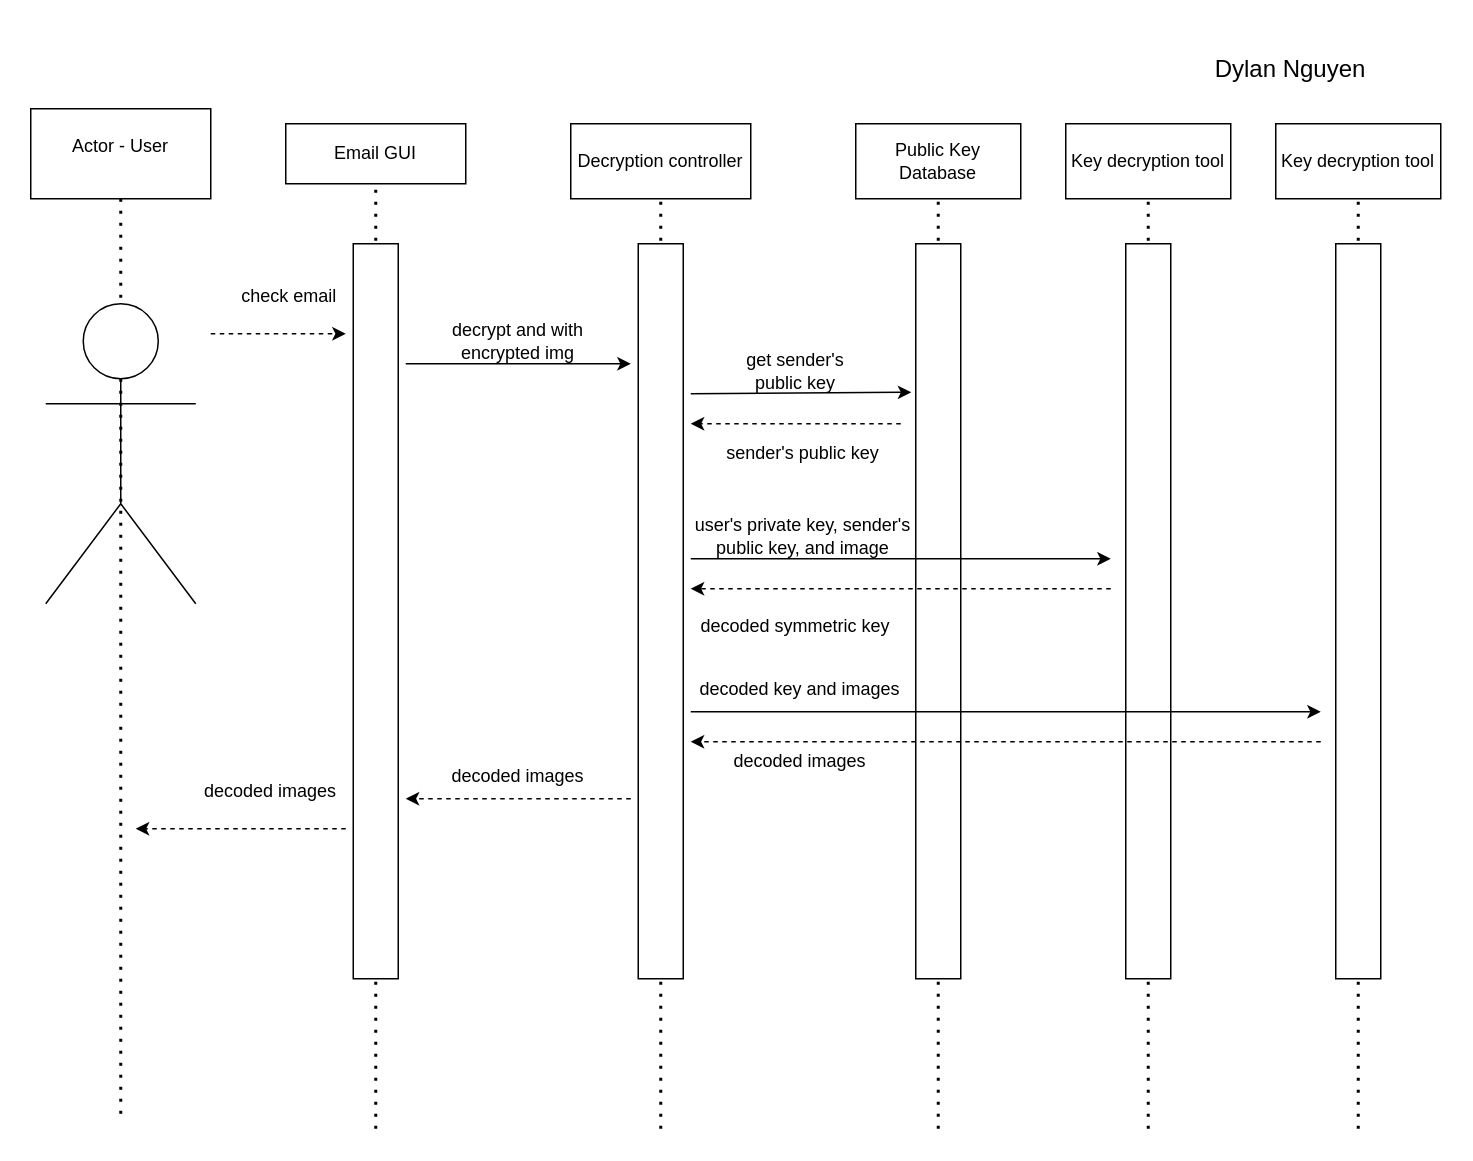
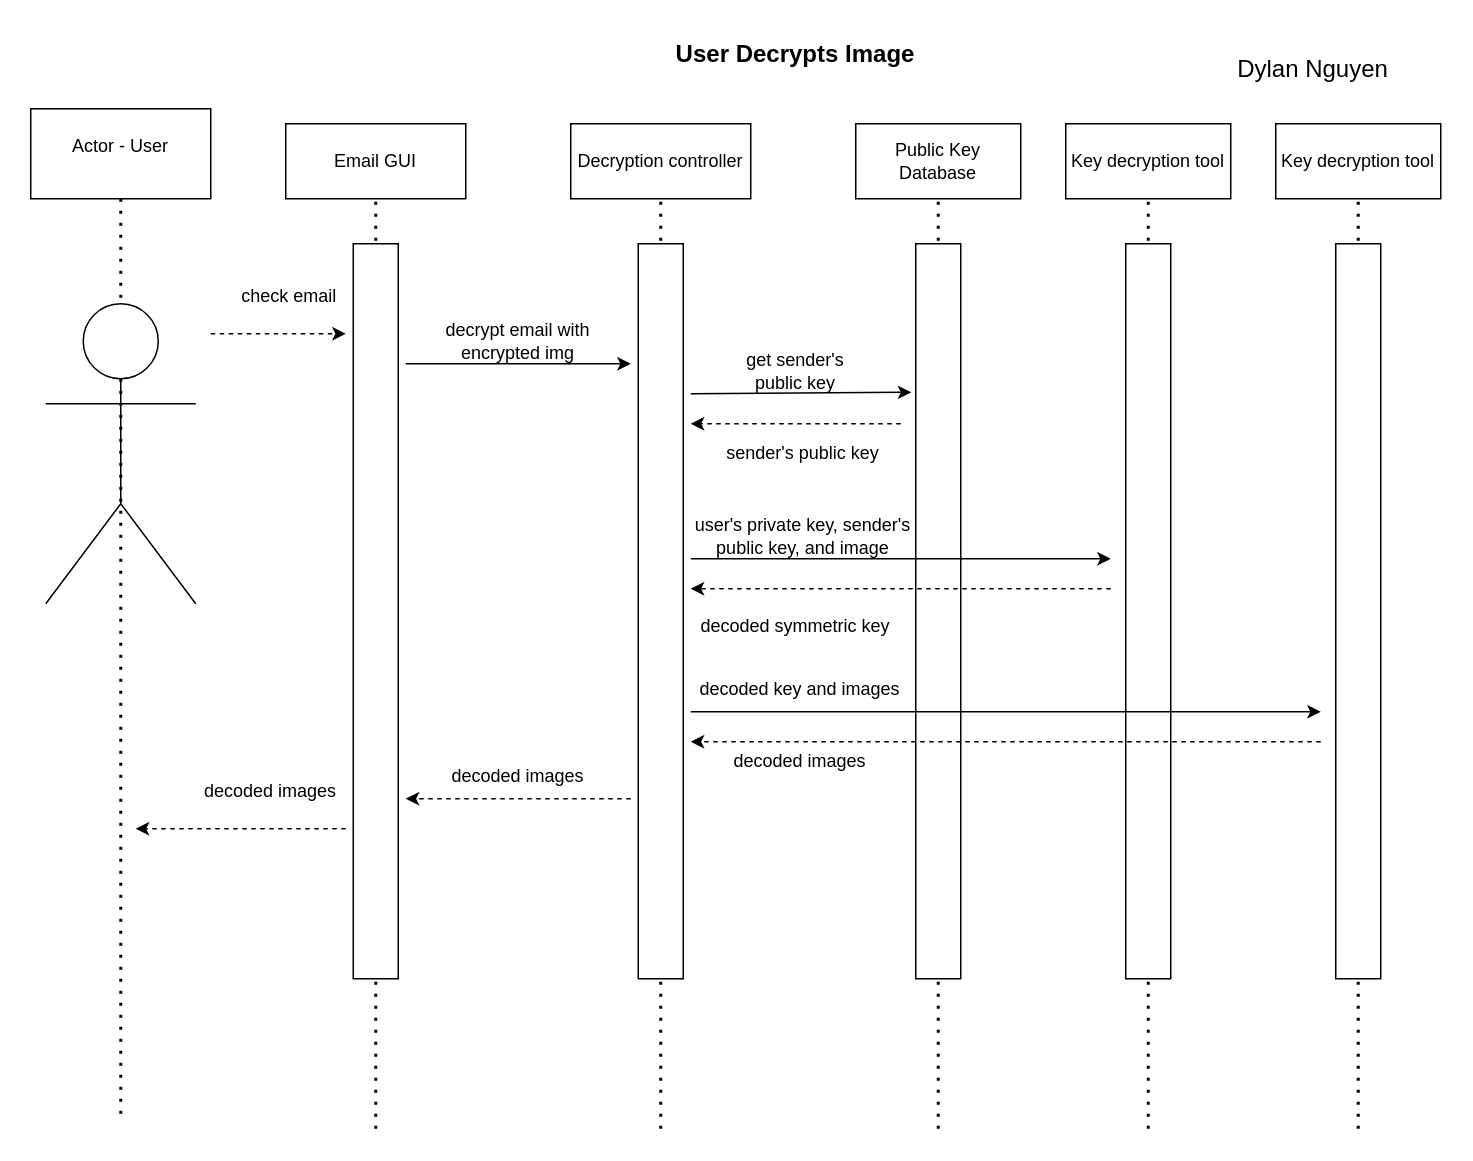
  <mxCell id="0" />
  <mxCell id="1" parent="0" />
  <mxCell id="2" value="" style="rounded=0;whiteSpace=wrap;html=1;" vertex="1" parent="1"><mxGeometry x="20" y="72" width="120" height="60" as="geometry" /></mxCell>
  <mxCell id="3" value="Actor - User" style="text;html=1;strokeColor=none;fillColor=none;align=center;verticalAlign=middle;whiteSpace=wrap;rounded=0;" vertex="1" parent="1"><mxGeometry x="35" y="82" width="90" height="30" as="geometry" /></mxCell>
- <mxCell id="4" value="Email GUI" style="rounded=0;whiteSpace=wrap;html=1;" vertex="1" parent="1"><mxGeometry x="190" y="82" width="120" height="40" as="geometry" /></mxCell>
+ <mxCell id="4" value="Email GUI" style="rounded=0;whiteSpace=wrap;html=1;" vertex="1" parent="1"><mxGeometry x="190" y="82" width="120" height="50" as="geometry" /></mxCell>
  <mxCell id="5" value="Decryption controller" style="rounded=0;whiteSpace=wrap;html=1;" vertex="1" parent="1"><mxGeometry x="380" y="82" width="120" height="50" as="geometry" /></mxCell>
  <mxCell id="6" value="Public Key Database" style="rounded=0;whiteSpace=wrap;html=1;" vertex="1" parent="1"><mxGeometry x="570" y="82" width="110" height="50" as="geometry" /></mxCell>
  <mxCell id="7" value="" style="endArrow=none;dashed=1;html=1;dashPattern=1 3;strokeWidth=2;rounded=0;entryX=0.5;entryY=1;entryDx=0;entryDy=0;" edge="1" parent="1" target="4"><mxGeometry width="50" height="50" relative="1" as="geometry"><mxPoint x="250" y="752" as="sourcePoint" /><mxPoint x="450" y="372" as="targetPoint" /></mxGeometry></mxCell>
  <mxCell id="8" value="" style="rounded=0;whiteSpace=wrap;html=1;" vertex="1" parent="1"><mxGeometry x="235" y="162" width="30" height="490" as="geometry" /></mxCell>
  <mxCell id="9" value="" style="endArrow=none;dashed=1;html=1;dashPattern=1 3;strokeWidth=2;rounded=0;entryX=0.5;entryY=1;entryDx=0;entryDy=0;" edge="1" parent="1"><mxGeometry width="50" height="50" relative="1" as="geometry"><mxPoint x="440" y="752" as="sourcePoint" /><mxPoint x="440" y="132" as="targetPoint" /></mxGeometry></mxCell>
  <mxCell id="10" value="" style="rounded=0;whiteSpace=wrap;html=1;" vertex="1" parent="1"><mxGeometry x="425" y="162" width="30" height="490" as="geometry" /></mxCell>
  <mxCell id="11" value="" style="endArrow=none;dashed=1;html=1;dashPattern=1 3;strokeWidth=2;rounded=0;entryX=0.5;entryY=1;entryDx=0;entryDy=0;" edge="1" parent="1"><mxGeometry width="50" height="50" relative="1" as="geometry"><mxPoint x="625" y="752" as="sourcePoint" /><mxPoint x="625" y="132" as="targetPoint" /></mxGeometry></mxCell>
  <mxCell id="12" value="" style="rounded=0;whiteSpace=wrap;html=1;" vertex="1" parent="1"><mxGeometry x="610" y="162" width="30" height="490" as="geometry" /></mxCell>
  <mxCell id="13" value="check email" style="text;html=1;strokeColor=none;fillColor=none;align=center;verticalAlign=middle;whiteSpace=wrap;rounded=0;" vertex="1" parent="1"><mxGeometry x="150" y="182" width="85" height="30" as="geometry" /></mxCell>
  <mxCell id="14" value="" style="html=1;labelBackgroundColor=#ffffff;startArrow=none;startFill=0;startSize=6;endArrow=classic;endFill=1;endSize=6;jettySize=auto;orthogonalLoop=1;strokeWidth=1;dashed=1;fontSize=14;rounded=0;" edge="1" parent="1"><mxGeometry width="60" height="60" relative="1" as="geometry"><mxPoint x="230" y="552" as="sourcePoint" /><mxPoint x="90" y="552" as="targetPoint" /></mxGeometry></mxCell>
  <mxCell id="15" value="" style="html=1;labelBackgroundColor=#ffffff;startArrow=none;startFill=0;startSize=6;endArrow=classic;endFill=1;endSize=6;jettySize=auto;orthogonalLoop=1;strokeWidth=1;dashed=1;fontSize=14;rounded=0;" edge="1" parent="1"><mxGeometry width="60" height="60" relative="1" as="geometry"><mxPoint x="140" y="222" as="sourcePoint" /><mxPoint x="230" y="222" as="targetPoint" /></mxGeometry></mxCell>
- <mxCell id="16" value="decrypt and with encrypted img" style="text;html=1;strokeColor=none;fillColor=none;align=center;verticalAlign=middle;whiteSpace=wrap;rounded=0;" vertex="1" parent="1"><mxGeometry x="280" y="212" width="130" height="30" as="geometry" /></mxCell>
+ <mxCell id="16" value="decrypt email with encrypted img" style="text;html=1;strokeColor=none;fillColor=none;align=center;verticalAlign=middle;whiteSpace=wrap;rounded=0;" vertex="1" parent="1"><mxGeometry x="280" y="212" width="130" height="30" as="geometry" /></mxCell>
  <mxCell id="17" value="" style="endArrow=classic;html=1;rounded=0;" edge="1" parent="1"><mxGeometry width="50" height="50" relative="1" as="geometry"><mxPoint x="270" y="242" as="sourcePoint" /><mxPoint x="420" y="242" as="targetPoint" /></mxGeometry></mxCell>
  <mxCell id="18" value="" style="endArrow=classic;html=1;rounded=0;exitX=1.167;exitY=0.204;exitDx=0;exitDy=0;exitPerimeter=0;entryX=-0.099;entryY=0.202;entryDx=0;entryDy=0;entryPerimeter=0;" edge="1" parent="1" source="10" target="12"><mxGeometry width="50" height="50" relative="1" as="geometry"><mxPoint x="400" y="412" as="sourcePoint" /><mxPoint x="450" y="362" as="targetPoint" /></mxGeometry></mxCell>
  <mxCell id="19" value="get sender's public key" style="text;html=1;strokeColor=none;fillColor=none;align=center;verticalAlign=middle;whiteSpace=wrap;rounded=0;" vertex="1" parent="1"><mxGeometry x="480" y="232" width="100" height="30" as="geometry" /></mxCell>
  <mxCell id="20" value="" style="html=1;labelBackgroundColor=#ffffff;startArrow=none;startFill=0;startSize=6;endArrow=classic;endFill=1;endSize=6;jettySize=auto;orthogonalLoop=1;strokeWidth=1;dashed=1;fontSize=14;rounded=0;" edge="1" parent="1"><mxGeometry width="60" height="60" relative="1" as="geometry"><mxPoint x="600" y="282" as="sourcePoint" /><mxPoint x="460" y="282" as="targetPoint" /></mxGeometry></mxCell>
  <mxCell id="21" value="sender's public key" style="text;html=1;strokeColor=none;fillColor=none;align=center;verticalAlign=middle;whiteSpace=wrap;rounded=0;" vertex="1" parent="1"><mxGeometry x="480" y="287" width="110" height="30" as="geometry" /></mxCell>
  <mxCell id="22" value="" style="endArrow=none;dashed=1;html=1;dashPattern=1 3;strokeWidth=2;rounded=0;entryX=0.5;entryY=1;entryDx=0;entryDy=0;" edge="1" parent="1"><mxGeometry width="50" height="50" relative="1" as="geometry"><mxPoint x="765" y="752" as="sourcePoint" /><mxPoint x="765" y="132" as="targetPoint" /></mxGeometry></mxCell>
  <mxCell id="23" value="" style="rounded=0;whiteSpace=wrap;html=1;" vertex="1" parent="1"><mxGeometry x="750" y="162" width="30" height="490" as="geometry" /></mxCell>
  <mxCell id="24" value="Key decryption tool" style="rounded=0;whiteSpace=wrap;html=1;" vertex="1" parent="1"><mxGeometry x="710" y="82" width="110" height="50" as="geometry" /></mxCell>
  <mxCell id="25" value="" style="endArrow=classic;html=1;rounded=0;" edge="1" parent="1"><mxGeometry width="50" height="50" relative="1" as="geometry"><mxPoint x="460" y="372" as="sourcePoint" /><mxPoint x="740" y="372" as="targetPoint" /></mxGeometry></mxCell>
  <mxCell id="26" value="user's private key, sender's public key, and image" style="text;html=1;strokeColor=none;fillColor=none;align=center;verticalAlign=middle;whiteSpace=wrap;rounded=0;" vertex="1" parent="1"><mxGeometry x="460" y="342" width="150" height="30" as="geometry" /></mxCell>
  <mxCell id="27" value="" style="html=1;labelBackgroundColor=#ffffff;startArrow=none;startFill=0;startSize=6;endArrow=classic;endFill=1;endSize=6;jettySize=auto;orthogonalLoop=1;strokeWidth=1;dashed=1;fontSize=14;rounded=0;" edge="1" parent="1"><mxGeometry width="60" height="60" relative="1" as="geometry"><mxPoint x="740" y="392" as="sourcePoint" /><mxPoint x="460" y="392" as="targetPoint" /></mxGeometry></mxCell>
  <mxCell id="28" value="decoded symmetric key" style="text;html=1;strokeColor=none;fillColor=none;align=center;verticalAlign=middle;whiteSpace=wrap;rounded=0;" vertex="1" parent="1"><mxGeometry x="460" y="402" width="140" height="30" as="geometry" /></mxCell>
  <mxCell id="29" value="" style="endArrow=none;dashed=1;html=1;dashPattern=1 3;strokeWidth=2;rounded=0;entryX=0.5;entryY=1;entryDx=0;entryDy=0;" edge="1" parent="1"><mxGeometry width="50" height="50" relative="1" as="geometry"><mxPoint x="905" y="752" as="sourcePoint" /><mxPoint x="905" y="132" as="targetPoint" /></mxGeometry></mxCell>
  <mxCell id="30" value="" style="rounded=0;whiteSpace=wrap;html=1;" vertex="1" parent="1"><mxGeometry x="890" y="162" width="30" height="490" as="geometry" /></mxCell>
  <mxCell id="31" value="Key decryption tool" style="rounded=0;whiteSpace=wrap;html=1;" vertex="1" parent="1"><mxGeometry x="850" y="82" width="110" height="50" as="geometry" /></mxCell>
  <mxCell id="32" value="" style="endArrow=classic;html=1;rounded=0;" edge="1" parent="1"><mxGeometry width="50" height="50" relative="1" as="geometry"><mxPoint x="460" y="474" as="sourcePoint" /><mxPoint x="880" y="474" as="targetPoint" /></mxGeometry></mxCell>
  <mxCell id="33" value="" style="html=1;labelBackgroundColor=#ffffff;startArrow=none;startFill=0;startSize=6;endArrow=classic;endFill=1;endSize=6;jettySize=auto;orthogonalLoop=1;strokeWidth=1;dashed=1;fontSize=14;rounded=0;" edge="1" parent="1"><mxGeometry width="60" height="60" relative="1" as="geometry"><mxPoint x="880" y="494" as="sourcePoint" /><mxPoint x="460" y="494" as="targetPoint" /></mxGeometry></mxCell>
  <mxCell id="34" value="decoded key and images" style="text;html=1;strokeColor=none;fillColor=none;align=center;verticalAlign=middle;whiteSpace=wrap;rounded=0;" vertex="1" parent="1"><mxGeometry x="458" y="444" width="150" height="30" as="geometry" /></mxCell>
  <mxCell id="35" value="decoded images" style="text;html=1;strokeColor=none;fillColor=none;align=center;verticalAlign=middle;whiteSpace=wrap;rounded=0;" vertex="1" parent="1"><mxGeometry x="483" y="492" width="100" height="30" as="geometry" /></mxCell>
  <mxCell id="36" value="" style="html=1;labelBackgroundColor=#ffffff;startArrow=none;startFill=0;startSize=6;endArrow=classic;endFill=1;endSize=6;jettySize=auto;orthogonalLoop=1;strokeWidth=1;dashed=1;fontSize=14;rounded=0;" edge="1" parent="1"><mxGeometry width="60" height="60" relative="1" as="geometry"><mxPoint x="420" y="532" as="sourcePoint" /><mxPoint x="270" y="532" as="targetPoint" /></mxGeometry></mxCell>
  <mxCell id="37" value="decoded images" style="text;html=1;strokeColor=none;fillColor=none;align=center;verticalAlign=middle;whiteSpace=wrap;rounded=0;" vertex="1" parent="1"><mxGeometry x="295" y="502" width="100" height="30" as="geometry" /></mxCell>
  <mxCell id="38" value="" style="endArrow=none;dashed=1;html=1;dashPattern=1 3;strokeWidth=2;rounded=0;" edge="1" parent="1"><mxGeometry width="50" height="50" relative="1" as="geometry"><mxPoint x="80" y="132" as="sourcePoint" /><mxPoint x="80" y="742" as="targetPoint" /></mxGeometry></mxCell>
  <mxCell id="39" value="decoded images" style="text;html=1;strokeColor=none;fillColor=none;align=center;verticalAlign=middle;whiteSpace=wrap;rounded=0;" vertex="1" parent="1"><mxGeometry x="130" y="512" width="100" height="30" as="geometry" /></mxCell>
  <mxCell id="40" value="" style="shape=umlActor;verticalLabelPosition=bottom;verticalAlign=top;html=1;outlineConnect=0;" vertex="1" parent="1"><mxGeometry x="30" y="202" width="100" height="200" as="geometry" /></mxCell>
- <mxCell id="42" value="Dylan Nguyen" style="text;html=1;strokeColor=none;fillColor=none;align=center;verticalAlign=middle;whiteSpace=wrap;rounded=0;fontSize=16;" vertex="1" parent="1"><mxGeometry x="775" y="30" width="170" height="30" as="geometry" /></mxCell>
+ <mxCell id="41" value="&lt;font style=&quot;font-size: 16px;&quot;&gt;&lt;b&gt;User Decrypts Image&lt;/b&gt;&lt;/font&gt;" style="text;html=1;strokeColor=none;fillColor=none;align=center;verticalAlign=middle;whiteSpace=wrap;rounded=0;" vertex="1" parent="1"><mxGeometry x="330" width="400" height="30" as="geometry" y="20" /></mxCell>
+ <mxCell id="42" value="Dylan Nguyen" style="text;html=1;strokeColor=none;fillColor=none;align=center;verticalAlign=middle;whiteSpace=wrap;rounded=0;fontSize=16;" vertex="1" parent="1"><mxGeometry x="790" y="30" width="170" height="30" as="geometry" /></mxCell>
